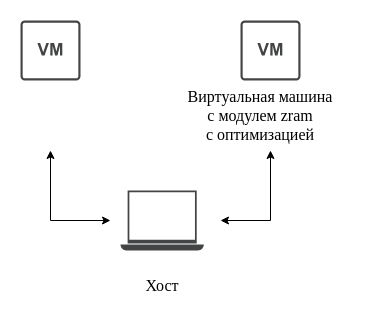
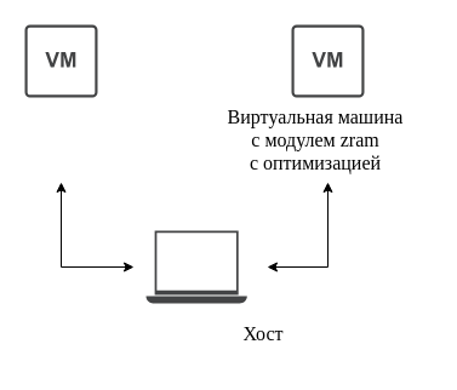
  <mxCell id="0" />
  <mxCell id="1" parent="0" />
  <mxCell id="2" value="" style="sketch=0;pointerEvents=1;shadow=0;dashed=0;html=1;strokeColor=none;fillColor=#434445;aspect=fixed;labelPosition=center;verticalLabelPosition=bottom;verticalAlign=top;align=center;outlineConnect=0;shape=mxgraph.vvd.virtual_machine;" vertex="1" parent="1"><mxGeometry x="20" y="20" width="60" height="60" as="geometry" /></mxCell>
  <mxCell id="3" value="" style="sketch=0;pointerEvents=1;shadow=0;dashed=0;html=1;strokeColor=none;fillColor=#434445;aspect=fixed;labelPosition=center;verticalLabelPosition=bottom;verticalAlign=top;align=center;outlineConnect=0;shape=mxgraph.vvd.laptop;" vertex="1" parent="1"><mxGeometry x="120" y="190" width="83.33" height="60" as="geometry" /></mxCell>
  <mxCell id="4" value="" style="sketch=0;pointerEvents=1;shadow=0;dashed=0;html=1;strokeColor=none;fillColor=#434445;aspect=fixed;labelPosition=center;verticalLabelPosition=bottom;verticalAlign=top;align=center;outlineConnect=0;shape=mxgraph.vvd.virtual_machine;" vertex="1" parent="1"><mxGeometry x="240" y="20" width="60" height="60" as="geometry" /></mxCell>
- <mxCell id="5" value="&lt;font style=&quot;font-size: 16px;&quot; face=&quot;Times New Roman&quot;&gt;Хост&lt;/font&gt;" style="text;html=1;strokeColor=none;fillColor=none;align=center;verticalAlign=middle;whiteSpace=wrap;rounded=0;" vertex="1" parent="1"><mxGeometry x="131.66" y="270" width="60" height="30" as="geometry" /></mxCell>
+ <mxCell id="5" value="&lt;font style=&quot;font-size: 16px;&quot; face=&quot;Times New Roman&quot;&gt;Хост&lt;/font&gt;" style="text;html=1;strokeColor=none;fillColor=none;align=center;verticalAlign=middle;whiteSpace=wrap;rounded=0;" vertex="1" parent="1"><mxGeometry x="186.66" y="260" width="60" height="30" as="geometry" /></mxCell>
  <mxCell id="6" value="&lt;font style=&quot;font-size: 16px;&quot; face=&quot;Times New Roman&quot;&gt;Виртуальная машина&lt;br&gt;c модулем zram с&amp;nbsp;оптимизацией&lt;/font&gt;" style="text;html=1;strokeColor=none;fillColor=none;align=center;verticalAlign=middle;whiteSpace=wrap;rounded=0;" vertex="1" parent="1"><mxGeometry x="165" y="100" width="190" height="30" as="geometry" /></mxCell>
  <mxCell id="7" value="" style="endArrow=classic;startArrow=classic;html=1;rounded=0;" edge="1" parent="1"><mxGeometry width="50" height="50" relative="1" as="geometry"><mxPoint x="50" y="150" as="sourcePoint" /><mxPoint x="110" y="220" as="targetPoint" /><Array as="points"><mxPoint x="50" y="220" /></Array></mxGeometry></mxCell>
  <mxCell id="8" value="" style="endArrow=classic;startArrow=classic;html=1;rounded=0;" edge="1" parent="1"><mxGeometry width="50" height="50" relative="1" as="geometry"><mxPoint x="220" y="220" as="sourcePoint" /><mxPoint x="270" y="150" as="targetPoint" /><Array as="points"><mxPoint x="270" y="220" /></Array></mxGeometry></mxCell>
